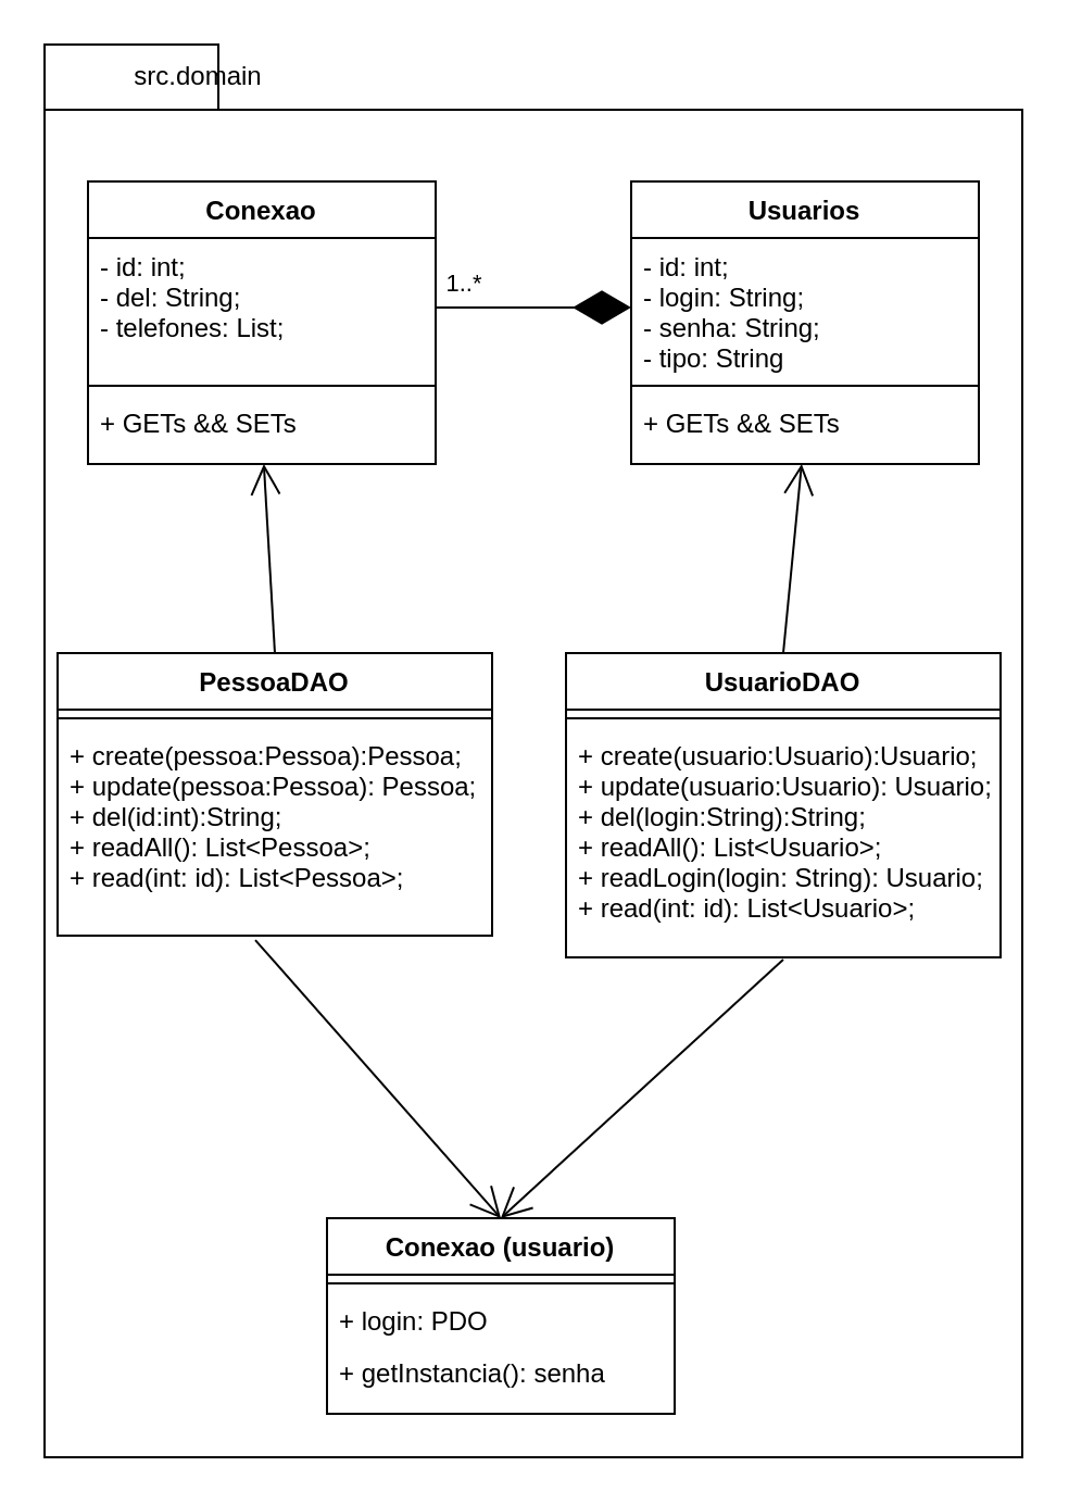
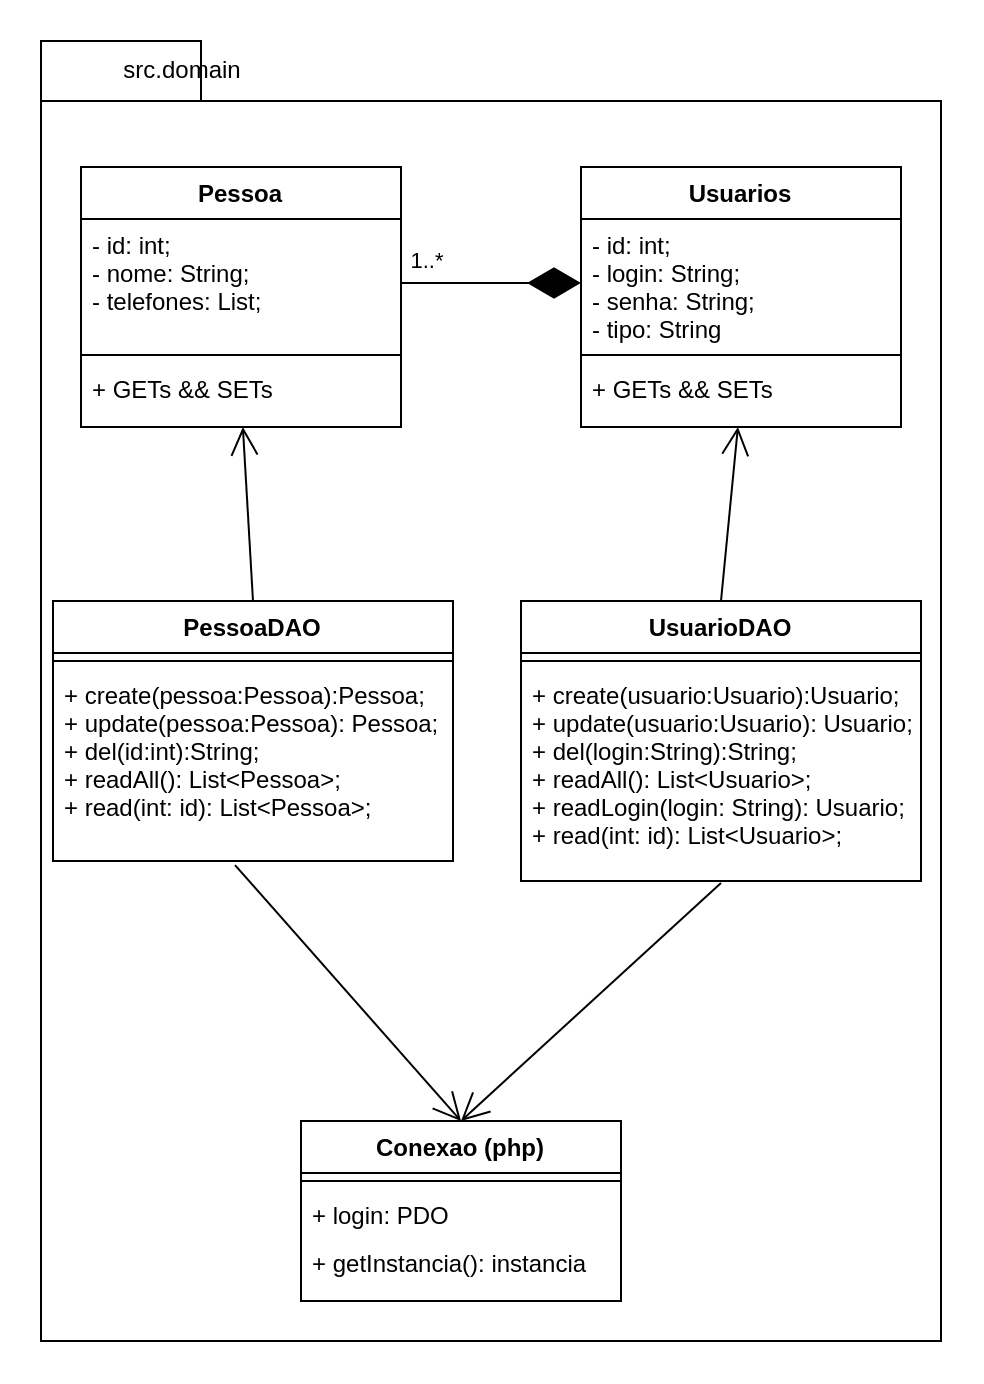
  <mxCell id="0" />
  <mxCell id="1" parent="0" />
  <mxCell id="2" value="" style="shape=folder;fontStyle=1;tabWidth=80;tabHeight=30;tabPosition=left;html=1;boundedLbl=1;" vertex="1" parent="1"><mxGeometry x="20" y="20" width="450" height="650" as="geometry" /></mxCell>
- <mxCell id="3" value="Conexao" style="swimlane;fontStyle=1;align=center;verticalAlign=top;childLayout=stackLayout;horizontal=1;startSize=26;horizontalStack=0;resizeParent=1;resizeParentMax=0;resizeLast=0;collapsible=1;marginBottom=0;" vertex="1" parent="1"><mxGeometry x="40" y="83" width="160" height="130" as="geometry" /></mxCell>
- <mxCell id="4" value="- id: int;&#10;- del: String;&#10;- telefones: List;" style="text;strokeColor=none;fillColor=none;align=left;verticalAlign=top;spacingLeft=4;spacingRight=4;overflow=hidden;rotatable=0;points=[[0,0.5],[1,0.5]];portConstraint=eastwest;" vertex="1" parent="3"><mxGeometry y="26" width="160" height="64" as="geometry" /></mxCell>
+ <mxCell id="3" value="Pessoa" style="swimlane;fontStyle=1;align=center;verticalAlign=top;childLayout=stackLayout;horizontal=1;startSize=26;horizontalStack=0;resizeParent=1;resizeParentMax=0;resizeLast=0;collapsible=1;marginBottom=0;" vertex="1" parent="1"><mxGeometry x="40" y="83" width="160" height="130" as="geometry" /></mxCell>
+ <mxCell id="4" value="- id: int;&#10;- nome: String;&#10;- telefones: List;" style="text;strokeColor=none;fillColor=none;align=left;verticalAlign=top;spacingLeft=4;spacingRight=4;overflow=hidden;rotatable=0;points=[[0,0.5],[1,0.5]];portConstraint=eastwest;" vertex="1" parent="3"><mxGeometry y="26" width="160" height="64" as="geometry" /></mxCell>
  <mxCell id="5" value="" style="line;strokeWidth=1;fillColor=none;align=left;verticalAlign=middle;spacingTop=-1;spacingLeft=3;spacingRight=3;rotatable=0;labelPosition=right;points=[];portConstraint=eastwest;" vertex="1" parent="3"><mxGeometry y="90" width="160" height="8" as="geometry" /></mxCell>
  <mxCell id="6" value="+ GETs &amp;&amp; SETs" style="text;strokeColor=none;fillColor=none;align=left;verticalAlign=top;spacingLeft=4;spacingRight=4;overflow=hidden;rotatable=0;points=[[0,0.5],[1,0.5]];portConstraint=eastwest;" vertex="1" parent="3"><mxGeometry y="98" width="160" height="32" as="geometry" /></mxCell>
  <mxCell id="7" value="Usuarios" style="swimlane;fontStyle=1;align=center;verticalAlign=top;childLayout=stackLayout;horizontal=1;startSize=26;horizontalStack=0;resizeParent=1;resizeParentMax=0;resizeLast=0;collapsible=1;marginBottom=0;" vertex="1" parent="1"><mxGeometry x="290" y="83" width="160" height="130" as="geometry" /></mxCell>
  <mxCell id="8" value="- id: int;&#10;- login: String;&#10;- senha: String;&#10;- tipo: String" style="text;strokeColor=none;fillColor=none;align=left;verticalAlign=top;spacingLeft=4;spacingRight=4;overflow=hidden;rotatable=0;points=[[0,0.5],[1,0.5]];portConstraint=eastwest;" vertex="1" parent="7"><mxGeometry y="26" width="160" height="64" as="geometry" /></mxCell>
  <mxCell id="9" value="" style="line;strokeWidth=1;fillColor=none;align=left;verticalAlign=middle;spacingTop=-1;spacingLeft=3;spacingRight=3;rotatable=0;labelPosition=right;points=[];portConstraint=eastwest;" vertex="1" parent="7"><mxGeometry y="90" width="160" height="8" as="geometry" /></mxCell>
  <mxCell id="10" value="+ GETs &amp;&amp; SETs" style="text;strokeColor=none;fillColor=none;align=left;verticalAlign=top;spacingLeft=4;spacingRight=4;overflow=hidden;rotatable=0;points=[[0,0.5],[1,0.5]];portConstraint=eastwest;" vertex="1" parent="7"><mxGeometry y="98" width="160" height="32" as="geometry" /></mxCell>
  <mxCell id="11" value="1..*" style="endArrow=diamondThin;endFill=1;endSize=24;html=1;exitX=1;exitY=0.5;exitDx=0;exitDy=0;entryX=0;entryY=0.5;entryDx=0;entryDy=0;" edge="1" parent="1" source="4" target="8"><mxGeometry x="-0.714" y="11" width="160" relative="1" as="geometry"><mxPoint x="120" y="140" as="sourcePoint" /><mxPoint x="280" y="140" as="targetPoint" /><mxPoint as="offset" /></mxGeometry></mxCell>
  <mxCell id="12" value="src.domain" style="text;html=1;strokeColor=none;fillColor=none;align=center;verticalAlign=middle;whiteSpace=wrap;rounded=0;" vertex="1" parent="1"><mxGeometry x="56" y="25" width="70" height="20" as="geometry" /></mxCell>
  <mxCell id="13" value="PessoaDAO" style="swimlane;fontStyle=1;align=center;verticalAlign=top;childLayout=stackLayout;horizontal=1;startSize=26;horizontalStack=0;resizeParent=1;resizeParentMax=0;resizeLast=0;collapsible=1;marginBottom=0;" vertex="1" parent="1"><mxGeometry x="26" y="300" width="200" height="130" as="geometry" /></mxCell>
  <mxCell id="14" value="" style="line;strokeWidth=1;fillColor=none;align=left;verticalAlign=middle;spacingTop=-1;spacingLeft=3;spacingRight=3;rotatable=0;labelPosition=right;points=[];portConstraint=eastwest;" vertex="1" parent="13"><mxGeometry y="26" width="200" height="8" as="geometry" /></mxCell>
  <mxCell id="15" value="+ create(pessoa:Pessoa):Pessoa;&#10;+ update(pessoa:Pessoa): Pessoa;&#10;+ del(id:int):String;&#10;+ readAll(): List&lt;Pessoa&gt;;&#10;+ read(int: id): List&lt;Pessoa&gt;;" style="text;strokeColor=none;fillColor=none;align=left;verticalAlign=top;spacingLeft=4;spacingRight=4;overflow=hidden;rotatable=0;points=[[0,0.5],[1,0.5]];portConstraint=eastwest;" vertex="1" parent="13"><mxGeometry y="34" width="200" height="96" as="geometry" /></mxCell>
- <mxCell id="16" value="Conexao (usuario)" style="swimlane;fontStyle=1;align=center;verticalAlign=top;childLayout=stackLayout;horizontal=1;startSize=26;horizontalStack=0;resizeParent=1;resizeParentMax=0;resizeLast=0;collapsible=1;marginBottom=0;" vertex="1" parent="1"><mxGeometry x="150" y="560" width="160" height="90" as="geometry" /></mxCell>
+ <mxCell id="16" value="Conexao (php)" style="swimlane;fontStyle=1;align=center;verticalAlign=top;childLayout=stackLayout;horizontal=1;startSize=26;horizontalStack=0;resizeParent=1;resizeParentMax=0;resizeLast=0;collapsible=1;marginBottom=0;" vertex="1" parent="1"><mxGeometry x="150" y="560" width="160" height="90" as="geometry" /></mxCell>
  <mxCell id="17" value="" style="line;strokeWidth=1;fillColor=none;align=left;verticalAlign=middle;spacingTop=-1;spacingLeft=3;spacingRight=3;rotatable=0;labelPosition=right;points=[];portConstraint=eastwest;" vertex="1" parent="16"><mxGeometry y="26" width="160" height="8" as="geometry" /></mxCell>
  <mxCell id="18" value="+ login: PDO" style="text;strokeColor=none;fillColor=none;align=left;verticalAlign=top;spacingLeft=4;spacingRight=4;overflow=hidden;rotatable=0;points=[[0,0.5],[1,0.5]];portConstraint=eastwest;" vertex="1" parent="16"><mxGeometry y="34" width="160" height="24" as="geometry" /></mxCell>
- <mxCell id="19" value="+ getInstancia(): senha" style="text;strokeColor=none;fillColor=none;align=left;verticalAlign=top;spacingLeft=4;spacingRight=4;overflow=hidden;rotatable=0;points=[[0,0.5],[1,0.5]];portConstraint=eastwest;" vertex="1" parent="16"><mxGeometry y="58" width="160" height="32" as="geometry" /></mxCell>
+ <mxCell id="19" value="+ getInstancia(): instancia" style="text;strokeColor=none;fillColor=none;align=left;verticalAlign=top;spacingLeft=4;spacingRight=4;overflow=hidden;rotatable=0;points=[[0,0.5],[1,0.5]];portConstraint=eastwest;" vertex="1" parent="16"><mxGeometry y="58" width="160" height="32" as="geometry" /></mxCell>
  <mxCell id="20" value="" style="endArrow=open;endFill=1;endSize=12;html=1;exitX=0.5;exitY=0;exitDx=0;exitDy=0;" edge="1" parent="1" source="13" target="6"><mxGeometry width="160" relative="1" as="geometry"><mxPoint x="120" y="350" as="sourcePoint" /><mxPoint x="280" y="350" as="targetPoint" /></mxGeometry></mxCell>
  <mxCell id="21" value="" style="endArrow=open;endFill=1;endSize=12;html=1;exitX=0.455;exitY=1.021;exitDx=0;exitDy=0;entryX=0.5;entryY=0;entryDx=0;entryDy=0;exitPerimeter=0;" edge="1" parent="1" source="15" target="16"><mxGeometry width="160" relative="1" as="geometry"><mxPoint x="133.107" y="223" as="sourcePoint" /><mxPoint x="150" y="310" as="targetPoint" /></mxGeometry></mxCell>
  <mxCell id="22" value="UsuarioDAO" style="swimlane;fontStyle=1;align=center;verticalAlign=top;childLayout=stackLayout;horizontal=1;startSize=26;horizontalStack=0;resizeParent=1;resizeParentMax=0;resizeLast=0;collapsible=1;marginBottom=0;" vertex="1" parent="1"><mxGeometry x="260" y="300" width="200" height="140" as="geometry" /></mxCell>
  <mxCell id="23" value="" style="line;strokeWidth=1;fillColor=none;align=left;verticalAlign=middle;spacingTop=-1;spacingLeft=3;spacingRight=3;rotatable=0;labelPosition=right;points=[];portConstraint=eastwest;" vertex="1" parent="22"><mxGeometry y="26" width="200" height="8" as="geometry" /></mxCell>
  <mxCell id="24" value="+ create(usuario:Usuario):Usuario;&#10;+ update(usuario:Usuario): Usuario;&#10;+ del(login:String):String;&#10;+ readAll(): List&lt;Usuario&gt;;&#10;+ readLogin(login: String): Usuario;&#10;+ read(int: id): List&lt;Usuario&gt;;" style="text;strokeColor=none;fillColor=none;align=left;verticalAlign=top;spacingLeft=4;spacingRight=4;overflow=hidden;rotatable=0;points=[[0,0.5],[1,0.5]];portConstraint=eastwest;" vertex="1" parent="22"><mxGeometry y="34" width="200" height="106" as="geometry" /></mxCell>
  <mxCell id="25" value="" style="endArrow=open;endFill=1;endSize=12;html=1;exitX=0.5;exitY=0;exitDx=0;exitDy=0;" edge="1" parent="1" source="22" target="10"><mxGeometry width="160" relative="1" as="geometry"><mxPoint x="136" y="310" as="sourcePoint" /><mxPoint x="130.932" y="223" as="targetPoint" /></mxGeometry></mxCell>
  <mxCell id="26" value="" style="endArrow=open;endFill=1;endSize=12;html=1;exitX=0.5;exitY=1.009;exitDx=0;exitDy=0;entryX=0.5;entryY=0;entryDx=0;entryDy=0;exitPerimeter=0;" edge="1" parent="1" source="24" target="16"><mxGeometry width="160" relative="1" as="geometry"><mxPoint x="127" y="442.016" as="sourcePoint" /><mxPoint x="240" y="490" as="targetPoint" /></mxGeometry></mxCell>
